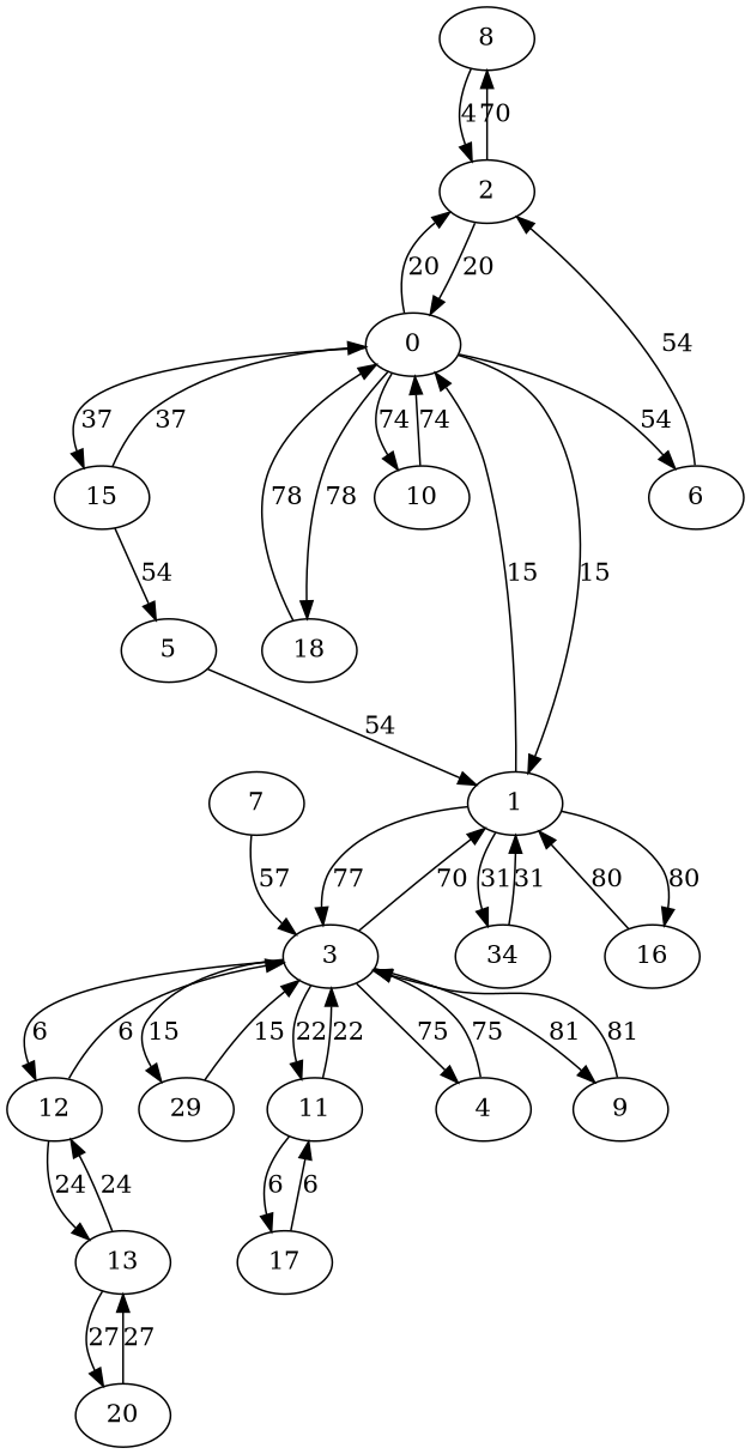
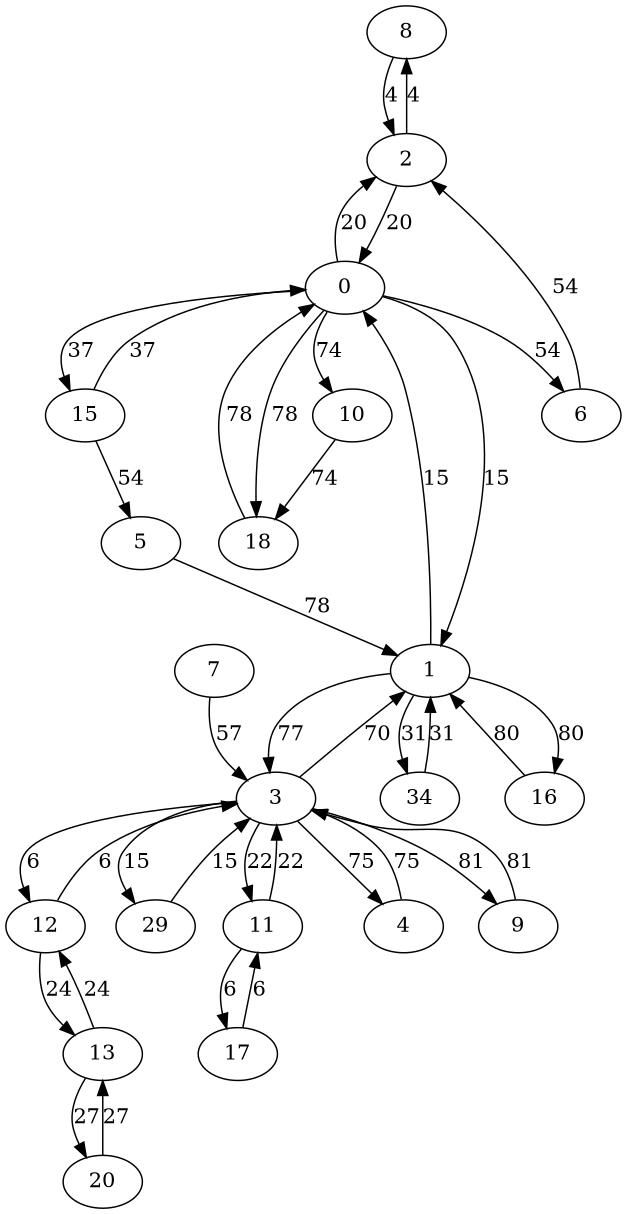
  digraph {
    8
    2
    0
    1
    15
    6
    10
    18
    n9 [label=34]
    3
    16
    5
    12
    n14 [label=29]
    11
    4
    9
    13
    17
    7
    20
    8 -> 2 [label=4]
-   2 -> 8 [label=70]
+   2 -> 8 [label=4]
    2 -> 0 [label=20]
    0 -> 2 [label=20]
    0 -> 1 [label=15]
    0 -> 15 [label=37]
    0 -> 6 [label=54]
    0 -> 10 [label=74]
    0 -> 18 [label=78]
    1 -> 0 [label=15]
    1 -> n9 [label=31]
    1 -> 3 [label=77]
    1 -> 16 [label=80]
    15 -> 0 [label=37]
    15 -> 5 [label=54]
    6 -> 2 [label=54]
-   10 -> 0 [label=74]
+   10 -> 18 [label=74]
    18 -> 0 [label=78]
    n9 -> 1 [label=31]
    3 -> 1 [label=70]
    3 -> 12 [label=6]
    3 -> n14 [label=15]
    3 -> 11 [label=22]
    3 -> 4 [label=75]
    3 -> 9 [label=81]
    16 -> 1 [label=80]
-   5 -> 1 [label=54]
+   5 -> 1 [label=78]
    12 -> 3 [label=6]
    12 -> 13 [label=24]
    n14 -> 3 [label=15]
    11 -> 3 [label=22]
    11 -> 17 [label=6]
    4 -> 3 [label=75]
    9 -> 3 [label=81]
    13 -> 12 [label=24]
    13 -> 20 [label=27]
    17 -> 11 [label=6]
    7 -> 3 [label=57]
    20 -> 13 [label=27]
  }
